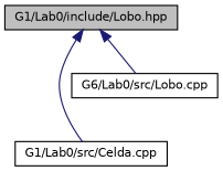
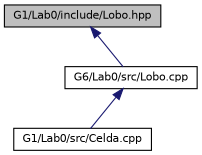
  digraph {
    node [color=black fillcolor=white fontname=Helvetica fontsize=10 shape=record style=filled]
    edge [color=midnightblue dir=back fontname=Helvetica fontsize=10 labelfontname=Helvetica labelfontsize=10 style=solid]
    n1 [fillcolor=grey75 fontcolor=black height=0.2 label="G1/Lab0/include/Lobo.hpp" width=0.4]
    n2 [height=0.2 label="G1/Lab0/src/Celda.cpp" width=0.4]
    n3 [height=0.2 label="G6/Lab0/src/Lobo.cpp" width=0.4]
-   n1 -> n2
+   n3 -> n2
    n1 -> n3
  }
